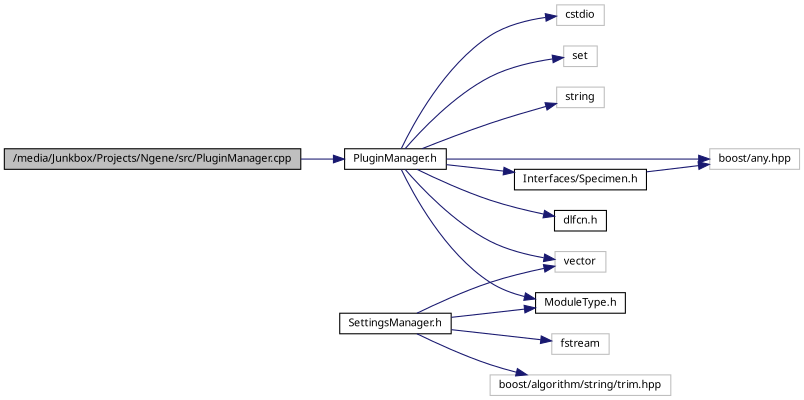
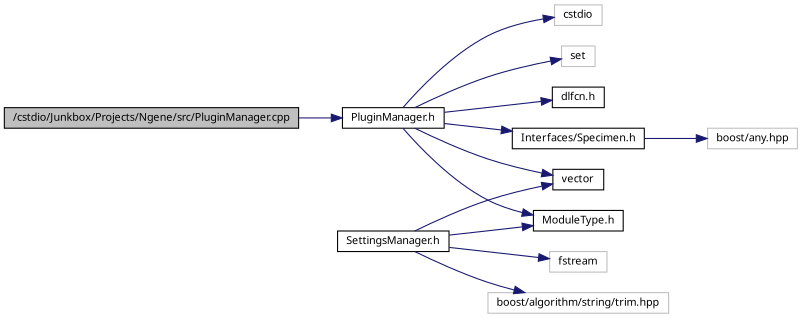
  digraph {
    rankdir=LR
    node [color=grey75 fillcolor=white fontname="FreeSans.ttf" fontsize=10 shape=record style=filled]
    edge [color=midnightblue fontname="FreeSans.ttf" fontsize=10 labelfontname="FreeSans.ttf" labelfontsize=10 style=solid]
-   n1 [color=black fillcolor=grey75 fontcolor=black height=0.2 label="/media/Junkbox/Projects/Ngene/src/PluginManager.cpp" width=0.4]
+   n1 [color=black fillcolor=grey75 fontcolor=black height=0.2 label="/cstdio/Junkbox/Projects/Ngene/src/PluginManager.cpp" width=0.4]
    n2 [color=black height=0.2 label="PluginManager.h" width=0.4]
    n3 [height=0.2 label=cstdio width=0.4]
    n4 [height=0.2 label=set width=0.4]
-   n5 [height=0.2 label=string width=0.4]
-   n6 [height=0.2 label=vector width=0.4]
+   n6 [color=black height=0.2 label=vector width=0.4]
    n7 [height=0.2 label="boost/any.hpp" width=0.4]
    n8 [color=black height=0.2 label="dlfcn.h" width=0.4]
    n9 [color=black height=0.2 label="ModuleType.h" width=0.4]
    n10 [color=black height=0.2 label="Interfaces/Specimen.h" width=0.4]
    n11 [color=black height=0.2 label="SettingsManager.h" width=0.4]
    n12 [height=0.2 label=fstream width=0.4]
    n13 [height=0.2 label="boost/algorithm/string/trim.hpp" width=0.4]
    n1 -> n2
    n2 -> n3
    n2 -> n4
-   n2 -> n5
    n2 -> n6
-   n2 -> n7
    n2 -> n8
    n2 -> n9
    n2 -> n10
    n10 -> n7
    n11 -> n6
    n11 -> n9
    n11 -> n12
    n11 -> n13
  }
